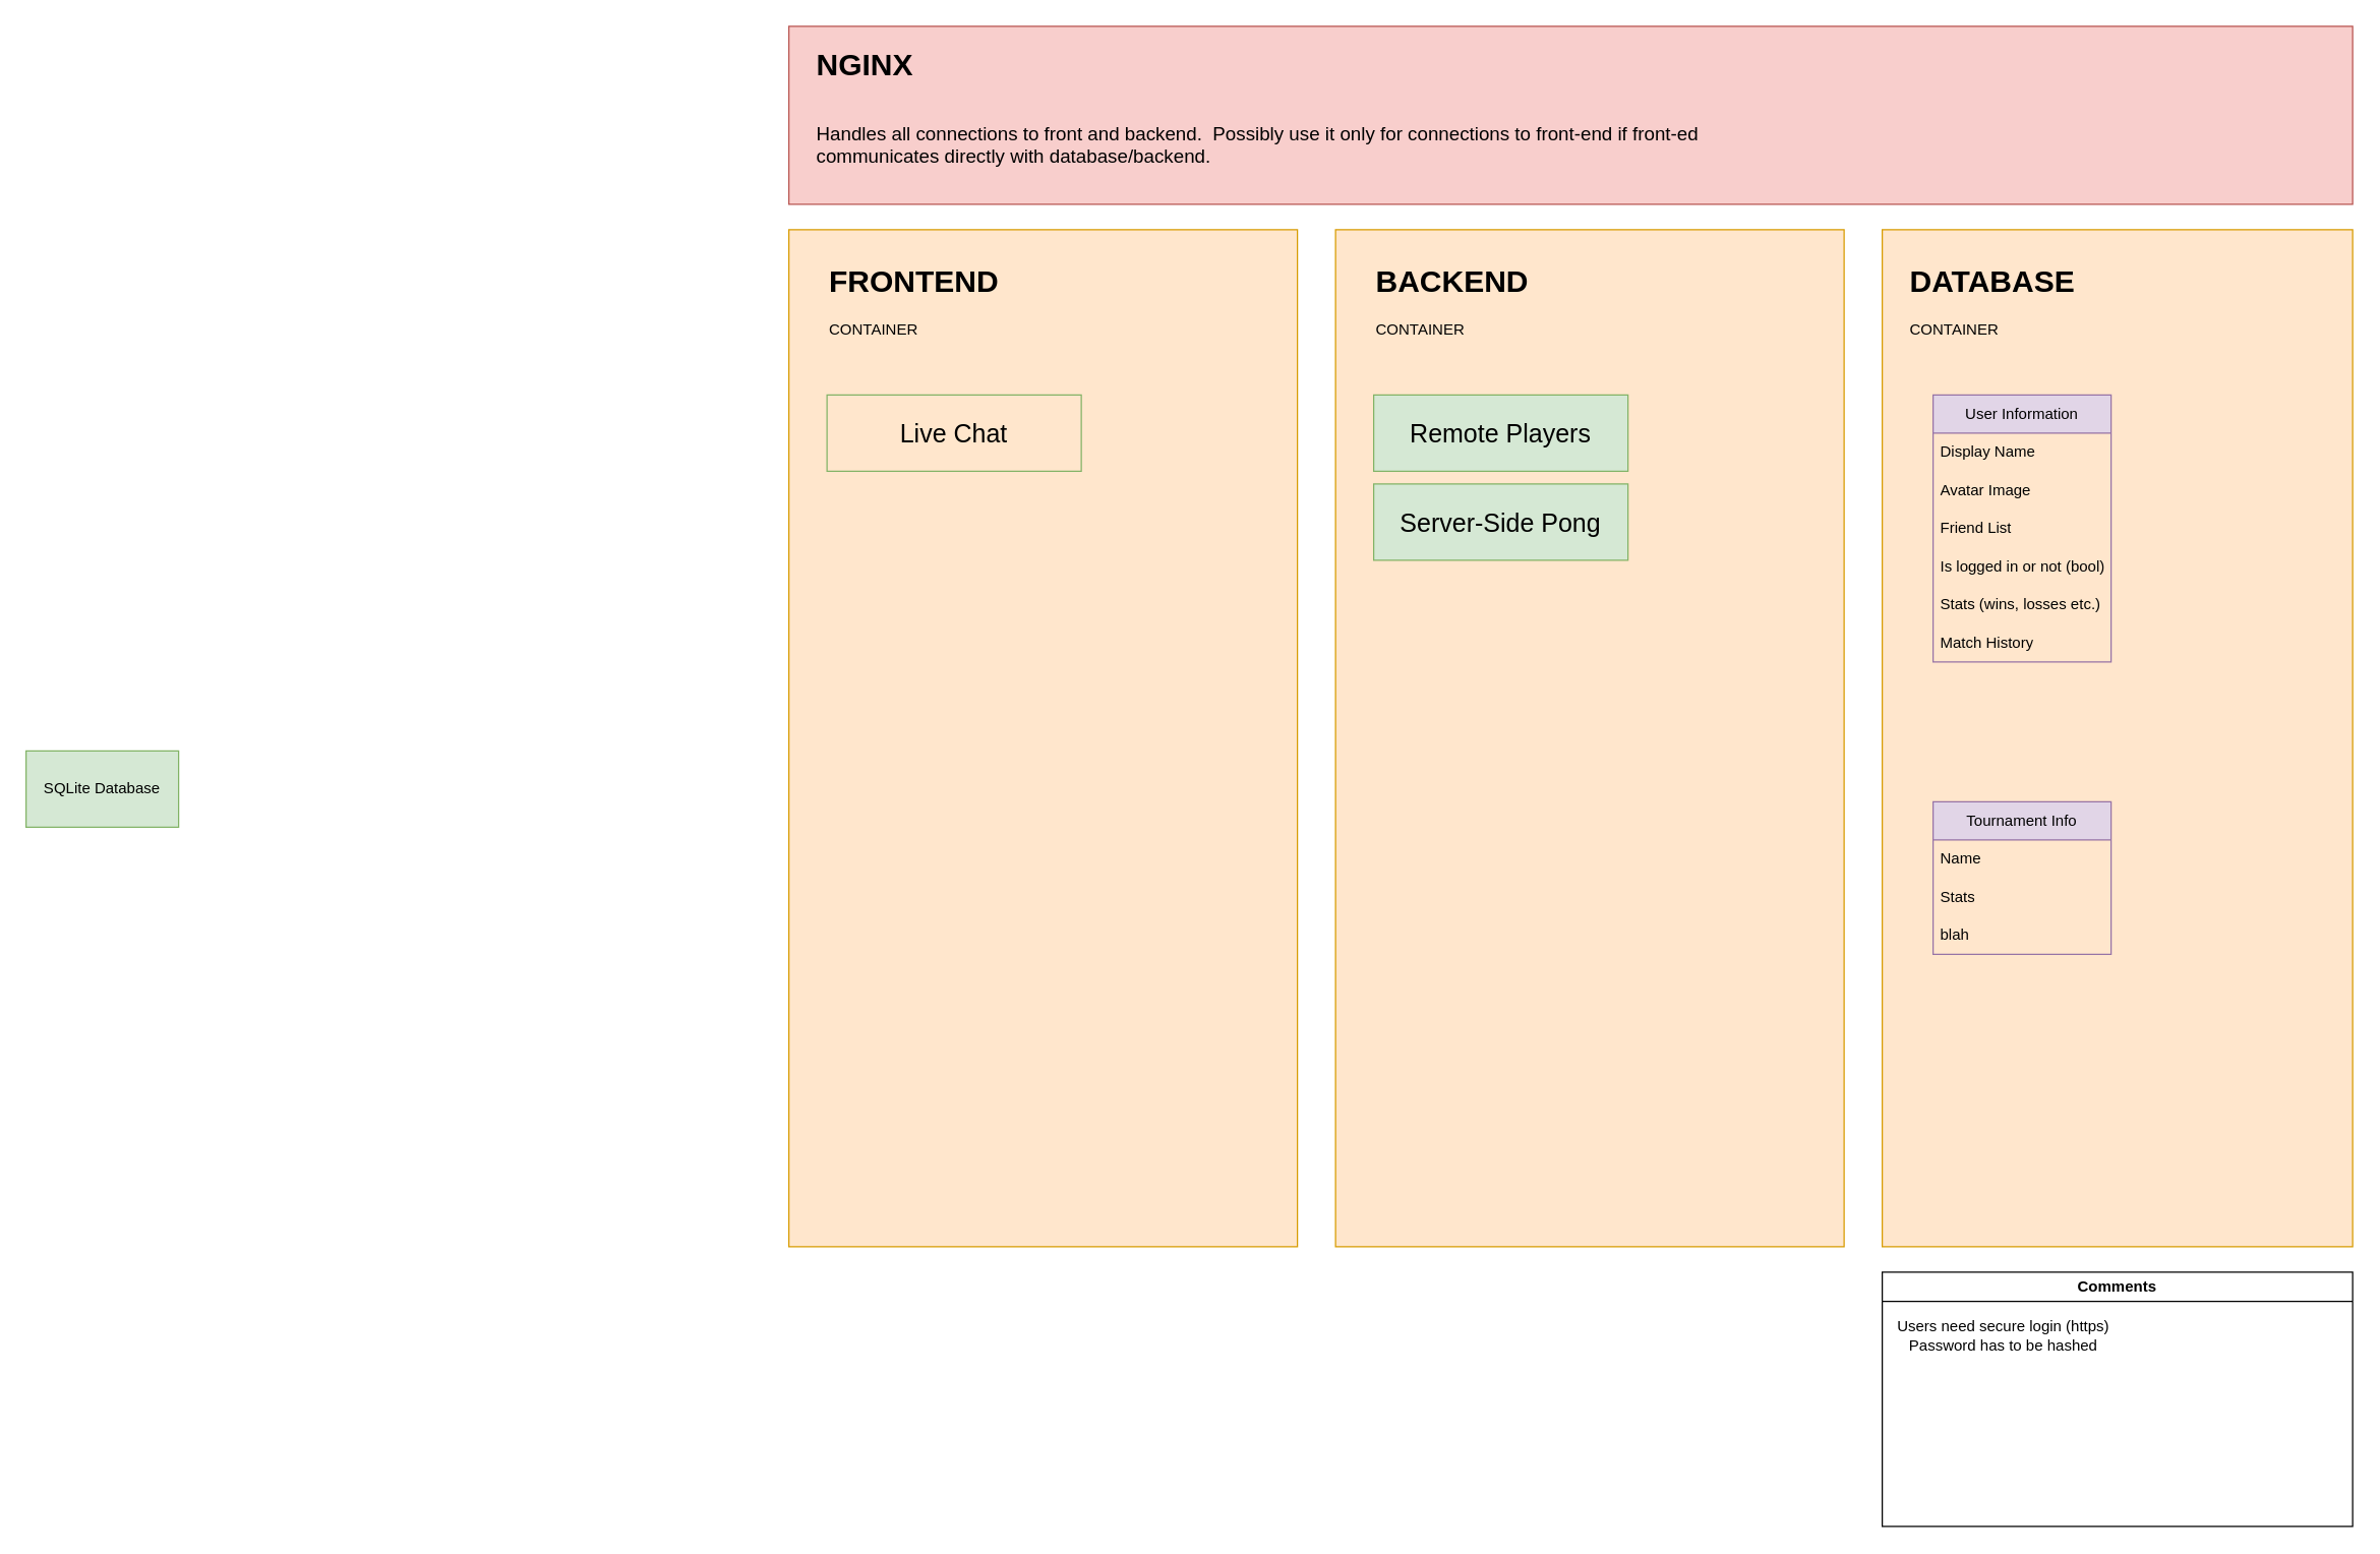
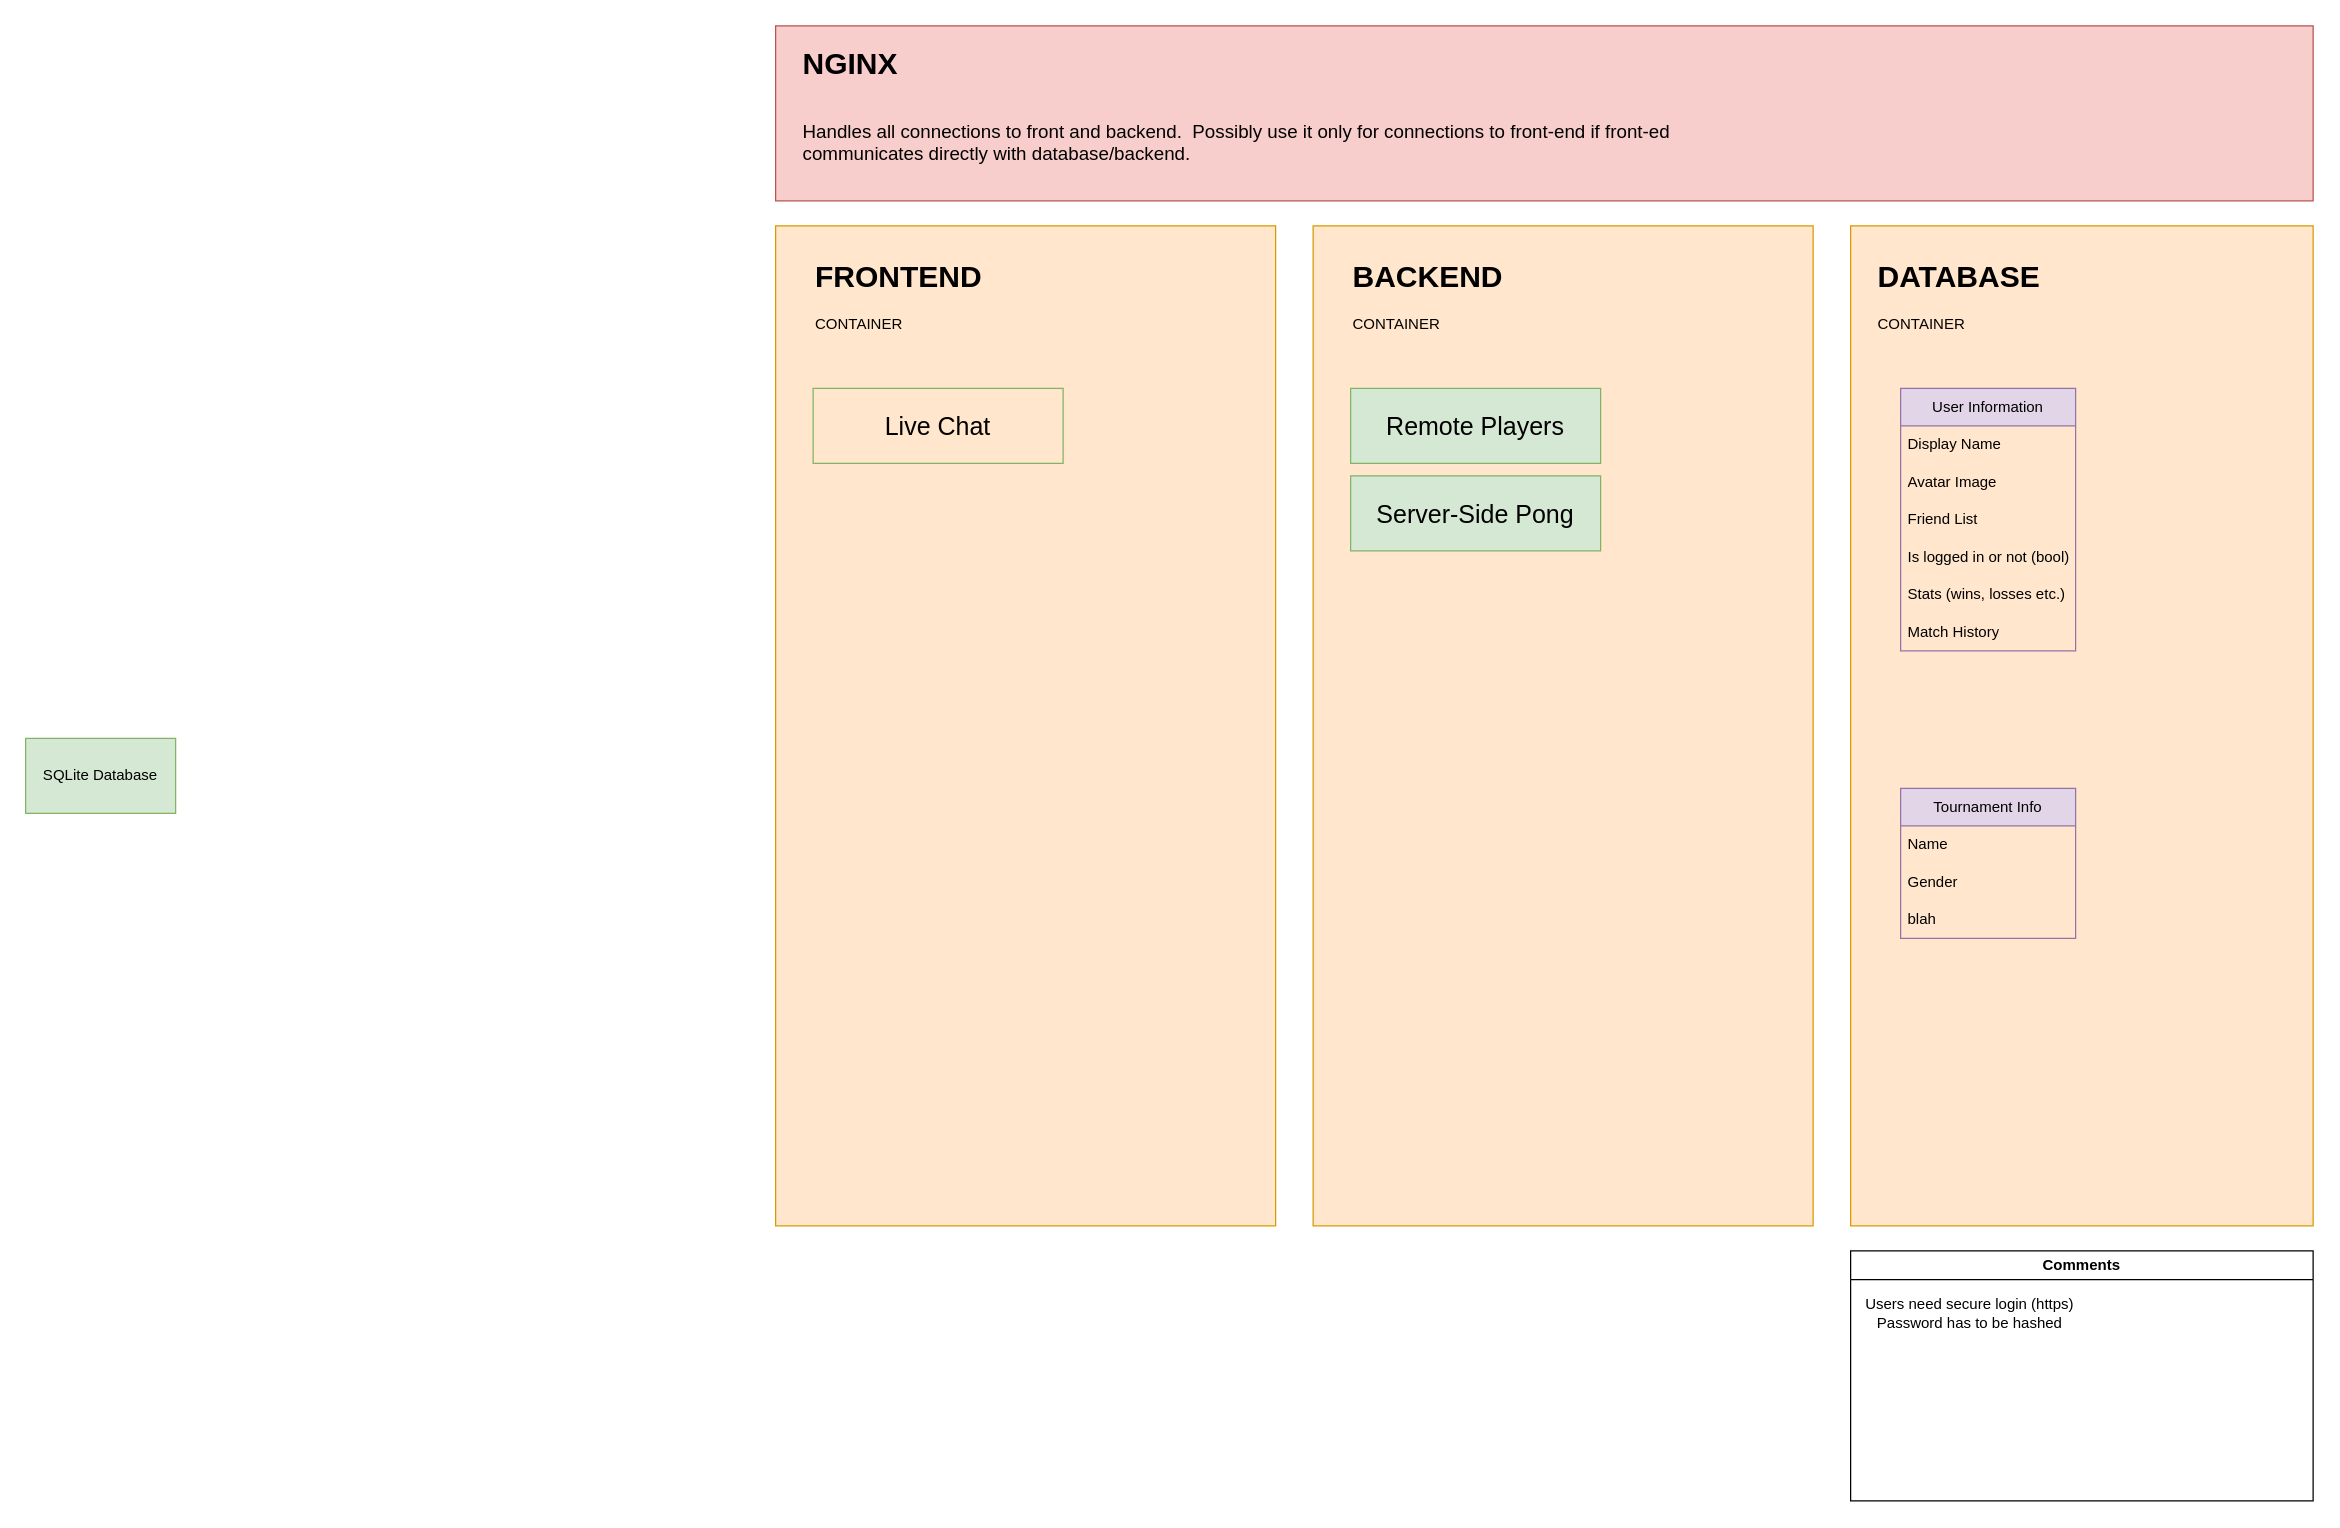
  <mxCell id="0" />
  <mxCell id="1" parent="0" />
  <mxCell id="2" value="" style="rounded=0;whiteSpace=wrap;html=1;fillColor=#ffe6cc;strokeColor=#d79b00;" vertex="1" parent="1"><mxGeometry x="1480" y="180" width="370" height="800" as="geometry" /></mxCell>
  <mxCell id="3" value="&lt;h1 style=&quot;margin-top: 0px;&quot;&gt;DATABASE&lt;/h1&gt;&lt;div&gt;CONTAINER&lt;/div&gt;" style="text;html=1;whiteSpace=wrap;overflow=hidden;rounded=0;" vertex="1" parent="1"><mxGeometry x="1500" y="200" width="150" height="80" as="geometry" /></mxCell>
  <mxCell id="4" value="" style="rounded=0;whiteSpace=wrap;html=1;fillColor=#ffe6cc;strokeColor=#d79b00;" vertex="1" parent="1"><mxGeometry x="620" y="180" width="400" height="800" as="geometry" /></mxCell>
  <mxCell id="5" value="&lt;h1 style=&quot;margin-top: 0px;&quot;&gt;FRONTEND&lt;/h1&gt;&lt;div&gt;CONTAINER&lt;/div&gt;" style="text;html=1;whiteSpace=wrap;overflow=hidden;rounded=0;" vertex="1" parent="1"><mxGeometry x="650" y="200" width="150" height="80" as="geometry" /></mxCell>
  <mxCell id="6" value="" style="rounded=0;whiteSpace=wrap;html=1;fillColor=#ffe6cc;strokeColor=#d79b00;" vertex="1" parent="1"><mxGeometry x="1050" y="180" width="400" height="800" as="geometry" /></mxCell>
  <mxCell id="7" value="&lt;h1 style=&quot;margin-top: 0px;&quot;&gt;BACKEND&lt;/h1&gt;&lt;div&gt;CONTAINER&lt;/div&gt;" style="text;html=1;whiteSpace=wrap;overflow=hidden;rounded=0;" vertex="1" parent="1"><mxGeometry x="1080" y="200" width="150" height="80" as="geometry" /></mxCell>
  <mxCell id="8" value="" style="rounded=0;whiteSpace=wrap;html=1;fillColor=#f8cecc;strokeColor=#b85450;" vertex="1" parent="1"><mxGeometry x="620" y="20" width="1230" height="140" as="geometry" /></mxCell>
  <mxCell id="9" value="&lt;h1 style=&quot;margin-top: 0px;&quot;&gt;NGINX&lt;/h1&gt;&lt;div&gt;&lt;br&gt;&lt;/div&gt;&lt;div&gt;&lt;font style=&quot;font-size: 15px;&quot;&gt;Handles all connections to front and backend.&amp;nbsp; Possibly use it only for connections to front-end if front-ed communicates directly with database/backend.&lt;/font&gt;&lt;/div&gt;" style="text;html=1;whiteSpace=wrap;overflow=hidden;rounded=0;" vertex="1" parent="1"><mxGeometry x="640" y="30" width="740" height="110" as="geometry" /></mxCell>
  <mxCell id="10" value="&lt;font style=&quot;font-size: 20px;&quot;&gt;Remote Players&lt;/font&gt;" style="rounded=0;whiteSpace=wrap;html=1;fillColor=#d5e8d4;strokeColor=#82b366;" vertex="1" parent="1"><mxGeometry x="1080" y="310" width="200" height="60" as="geometry" /></mxCell>
  <mxCell id="11" value="&lt;font style=&quot;font-size: 20px;&quot;&gt;Server-Side Pong&lt;/font&gt;" style="rounded=0;whiteSpace=wrap;html=1;fillColor=#d5e8d4;strokeColor=#82b366;" vertex="1" parent="1"><mxGeometry x="1080" y="380" width="200" height="60" as="geometry" /></mxCell>
  <mxCell id="12" value="SQLite&amp;nbsp;&lt;span style=&quot;background-color: transparent; color: light-dark(rgb(0, 0, 0), rgb(255, 255, 255));&quot;&gt;Database&lt;/span&gt;" style="rounded=0;whiteSpace=wrap;html=1;fillColor=#d5e8d4;strokeColor=#82b366;" vertex="1" parent="1"><mxGeometry x="20" y="590" width="120" height="60" as="geometry" /></mxCell>
  <mxCell id="13" value="User Information" style="swimlane;fontStyle=0;childLayout=stackLayout;horizontal=1;startSize=30;horizontalStack=0;resizeParent=1;resizeParentMax=0;resizeLast=0;collapsible=1;marginBottom=0;whiteSpace=wrap;html=1;fillColor=#e1d5e7;strokeColor=#9673a6;" vertex="1" parent="1"><mxGeometry x="1520" y="310" width="140" height="210" as="geometry" /></mxCell>
  <mxCell id="14" value="Display Name" style="text;strokeColor=none;fillColor=none;align=left;verticalAlign=middle;spacingLeft=4;spacingRight=4;overflow=hidden;points=[[0,0.5],[1,0.5]];portConstraint=eastwest;rotatable=0;whiteSpace=wrap;html=1;" vertex="1" parent="13"><mxGeometry y="30" width="140" height="30" as="geometry" /></mxCell>
  <mxCell id="15" value="Avatar Image" style="text;strokeColor=none;fillColor=none;align=left;verticalAlign=middle;spacingLeft=4;spacingRight=4;overflow=hidden;points=[[0,0.5],[1,0.5]];portConstraint=eastwest;rotatable=0;whiteSpace=wrap;html=1;" vertex="1" parent="13"><mxGeometry y="60" width="140" height="30" as="geometry" /></mxCell>
  <mxCell id="16" value="&lt;div&gt;Friend List&lt;/div&gt;" style="text;strokeColor=none;fillColor=none;align=left;verticalAlign=middle;spacingLeft=4;spacingRight=4;overflow=hidden;points=[[0,0.5],[1,0.5]];portConstraint=eastwest;rotatable=0;whiteSpace=wrap;html=1;" vertex="1" parent="13"><mxGeometry y="90" width="140" height="30" as="geometry" /></mxCell>
  <mxCell id="17" value="&lt;div&gt;Is logged in or not (bool)&lt;/div&gt;" style="text;strokeColor=none;fillColor=none;align=left;verticalAlign=middle;spacingLeft=4;spacingRight=4;overflow=hidden;points=[[0,0.5],[1,0.5]];portConstraint=eastwest;rotatable=0;whiteSpace=wrap;html=1;" vertex="1" parent="13"><mxGeometry y="120" width="140" height="30" as="geometry" /></mxCell>
  <mxCell id="18" value="&lt;div&gt;Stats (wins, losses etc.)&lt;/div&gt;" style="text;strokeColor=none;fillColor=none;align=left;verticalAlign=middle;spacingLeft=4;spacingRight=4;overflow=hidden;points=[[0,0.5],[1,0.5]];portConstraint=eastwest;rotatable=0;whiteSpace=wrap;html=1;" vertex="1" parent="13"><mxGeometry y="150" width="140" height="30" as="geometry" /></mxCell>
  <mxCell id="19" value="&lt;div&gt;Match History&lt;/div&gt;" style="text;strokeColor=none;fillColor=none;align=left;verticalAlign=middle;spacingLeft=4;spacingRight=4;overflow=hidden;points=[[0,0.5],[1,0.5]];portConstraint=eastwest;rotatable=0;whiteSpace=wrap;html=1;" vertex="1" parent="13"><mxGeometry y="180" width="140" height="30" as="geometry" /></mxCell>
  <mxCell id="20" value="Tournament Info" style="swimlane;fontStyle=0;childLayout=stackLayout;horizontal=1;startSize=30;horizontalStack=0;resizeParent=1;resizeParentMax=0;resizeLast=0;collapsible=1;marginBottom=0;whiteSpace=wrap;html=1;fillColor=#e1d5e7;strokeColor=#9673a6;" vertex="1" parent="1"><mxGeometry x="1520" y="630" width="140" height="120" as="geometry" /></mxCell>
  <mxCell id="21" value="Name" style="text;strokeColor=none;fillColor=none;align=left;verticalAlign=middle;spacingLeft=4;spacingRight=4;overflow=hidden;points=[[0,0.5],[1,0.5]];portConstraint=eastwest;rotatable=0;whiteSpace=wrap;html=1;" vertex="1" parent="20"><mxGeometry y="30" width="140" height="30" as="geometry" /></mxCell>
- <mxCell id="22" value="Stats" style="text;strokeColor=none;fillColor=none;align=left;verticalAlign=middle;spacingLeft=4;spacingRight=4;overflow=hidden;points=[[0,0.5],[1,0.5]];portConstraint=eastwest;rotatable=0;whiteSpace=wrap;html=1;" vertex="1" parent="20"><mxGeometry y="60" width="140" height="30" as="geometry" /></mxCell>
+ <mxCell id="22" value="Gender" style="text;strokeColor=none;fillColor=none;align=left;verticalAlign=middle;spacingLeft=4;spacingRight=4;overflow=hidden;points=[[0,0.5],[1,0.5]];portConstraint=eastwest;rotatable=0;whiteSpace=wrap;html=1;" vertex="1" parent="20"><mxGeometry y="60" width="140" height="30" as="geometry" /></mxCell>
  <mxCell id="23" value="blah" style="text;strokeColor=none;fillColor=none;align=left;verticalAlign=middle;spacingLeft=4;spacingRight=4;overflow=hidden;points=[[0,0.5],[1,0.5]];portConstraint=eastwest;rotatable=0;whiteSpace=wrap;html=1;" vertex="1" parent="20"><mxGeometry y="90" width="140" height="30" as="geometry" /></mxCell>
  <mxCell id="24" value="&lt;font style=&quot;font-size: 20px;&quot;&gt;Live Chat&lt;/font&gt;" style="rounded=0;whiteSpace=wrap;html=1;fillColor=#ffe6cc;strokeColor=#82b366;" vertex="1" parent="1"><mxGeometry x="650" y="310" width="200" height="60" as="geometry" /></mxCell>
  <mxCell id="25" value="Comments" style="swimlane;whiteSpace=wrap;html=1;" vertex="1" parent="1"><mxGeometry x="1480" y="1000" width="370" height="200" as="geometry" /></mxCell>
  <mxCell id="26" value="Users need secure login (https)&lt;div&gt;Password has to be hashed&lt;/div&gt;" style="text;html=1;align=center;verticalAlign=middle;resizable=0;points=[];autosize=1;strokeColor=none;fillColor=none;" vertex="1" parent="25"><mxGeometry y="30" width="190" height="40" as="geometry" /></mxCell>
